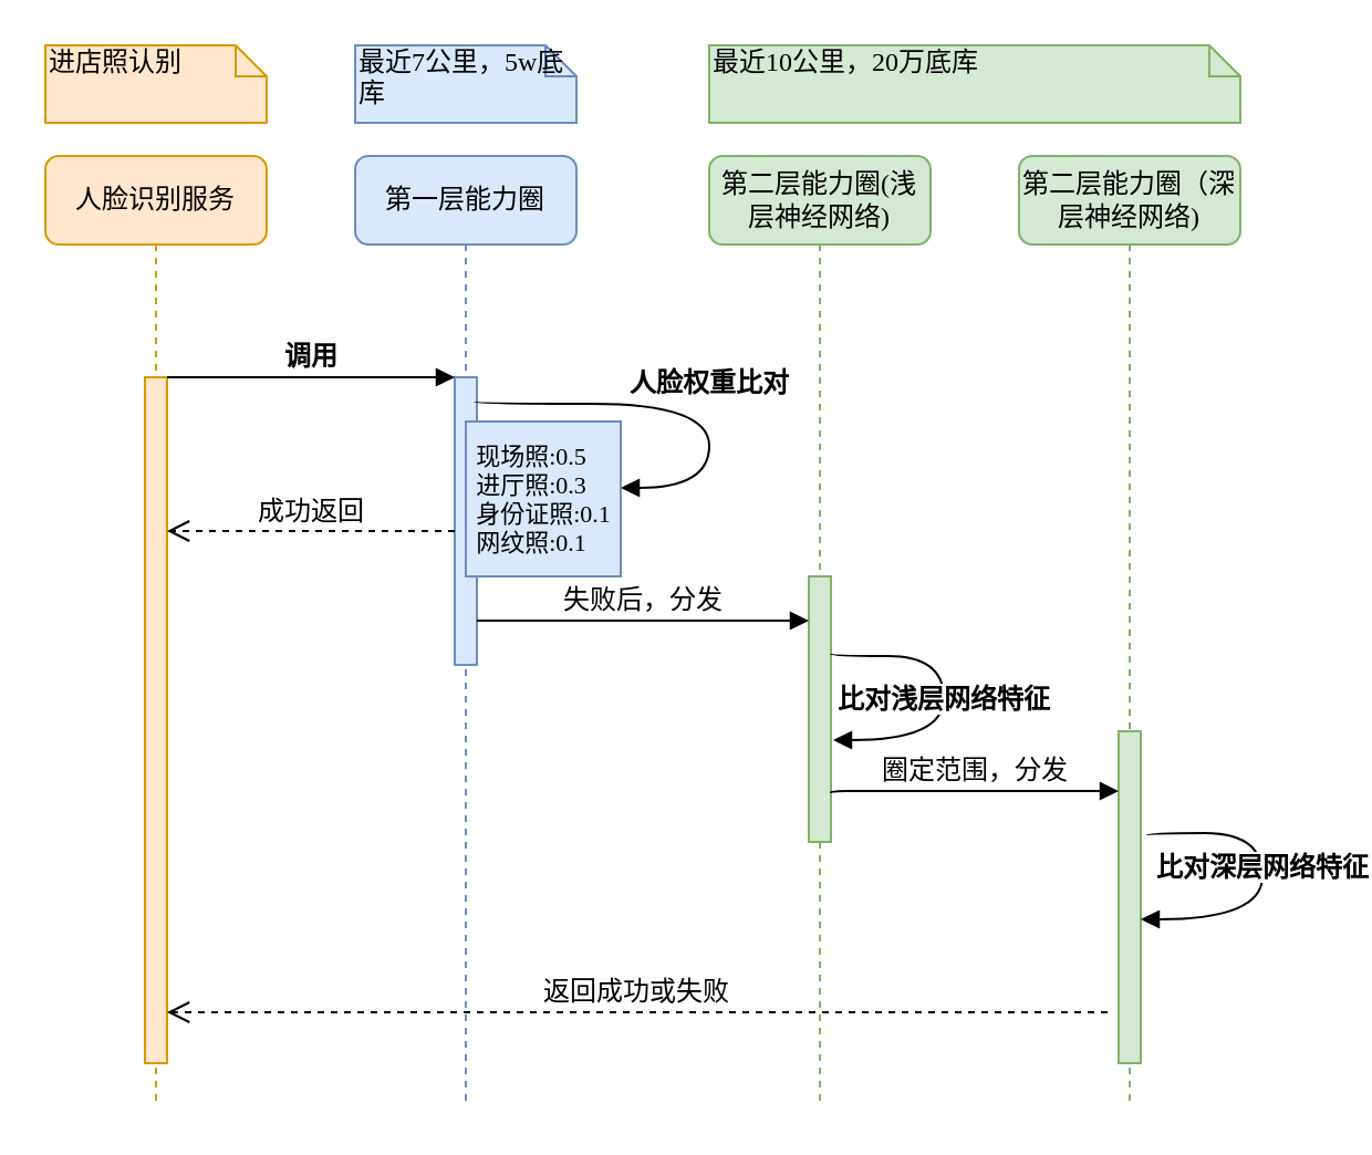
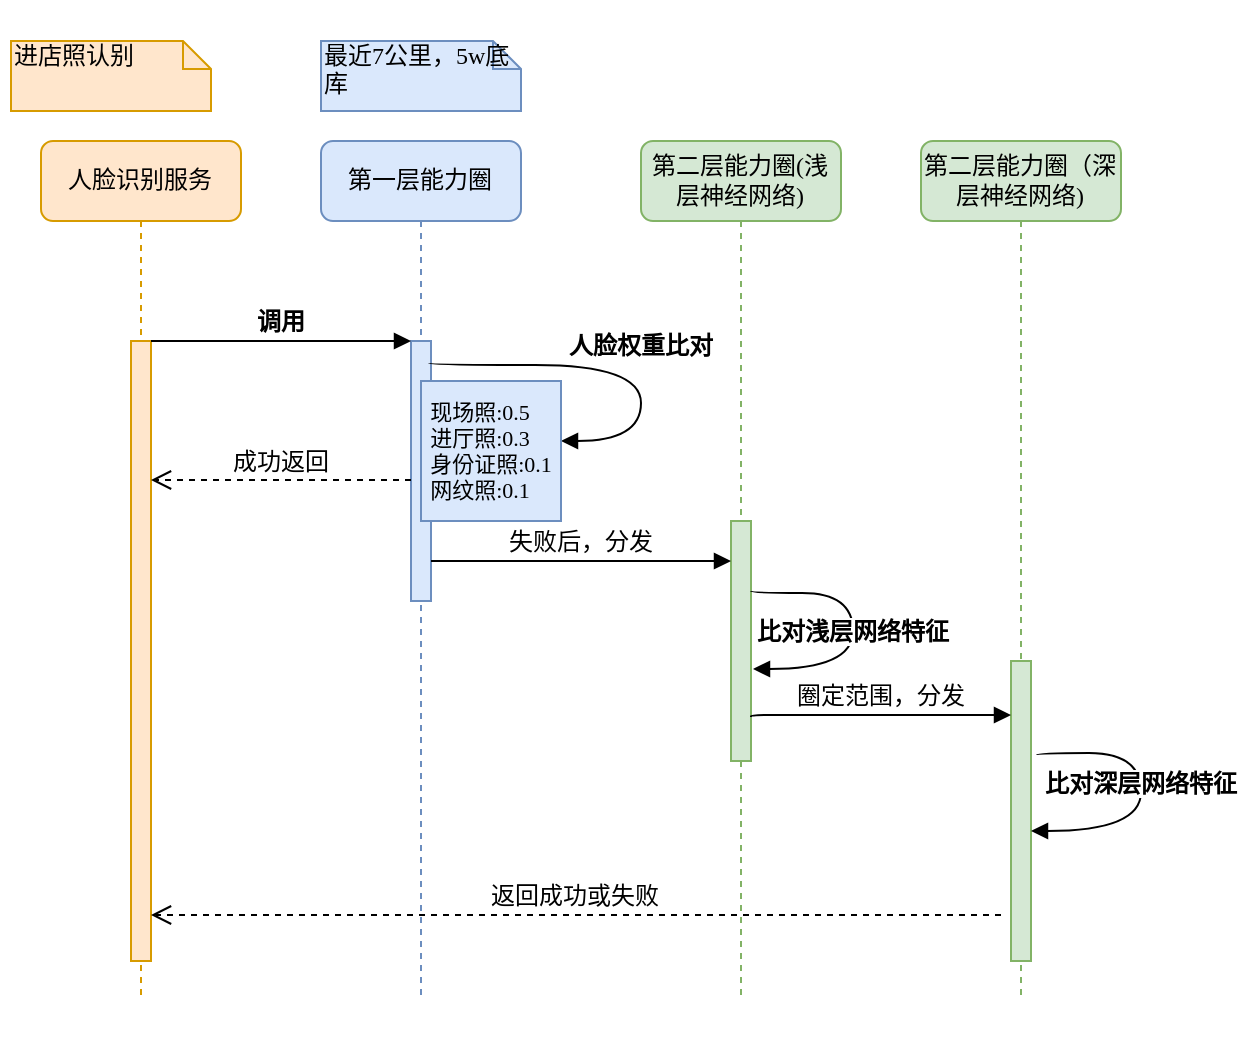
  <mxCell id="0" />
  <mxCell id="1" parent="0" />
  <mxCell id="2" value="第一层能力圈" style="shape=umlLifeline;perimeter=lifelinePerimeter;whiteSpace=wrap;html=1;container=1;collapsible=0;recursiveResize=0;outlineConnect=0;rounded=1;shadow=0;comic=0;labelBackgroundColor=none;strokeColor=#6c8ebf;strokeWidth=1;fillColor=#dae8fc;fontFamily=Verdana;fontSize=12;align=center;" parent="1" vertex="1"><mxGeometry x="160" y="70" width="100" height="430" as="geometry" /></mxCell>
  <mxCell id="3" value="" style="html=1;points=[];perimeter=orthogonalPerimeter;rounded=0;shadow=0;comic=0;labelBackgroundColor=none;strokeColor=#6c8ebf;strokeWidth=1;fillColor=#dae8fc;fontFamily=Verdana;fontSize=12;align=center;" parent="2" vertex="1"><mxGeometry x="45" y="100" width="10" height="130" as="geometry" /></mxCell>
  <mxCell id="4" value="第二层能力圈(浅层神经网络)" style="shape=umlLifeline;perimeter=lifelinePerimeter;whiteSpace=wrap;html=1;container=1;collapsible=0;recursiveResize=0;outlineConnect=0;rounded=1;shadow=0;comic=0;labelBackgroundColor=none;strokeColor=#82b366;strokeWidth=1;fillColor=#d5e8d4;fontFamily=Verdana;fontSize=12;align=center;" parent="1" vertex="1"><mxGeometry x="320" y="70" width="100" height="430" as="geometry" /></mxCell>
  <mxCell id="5" value="" style="html=1;points=[];perimeter=orthogonalPerimeter;rounded=0;shadow=0;comic=0;labelBackgroundColor=none;strokeColor=#82b366;strokeWidth=1;fillColor=#d5e8d4;fontFamily=Verdana;fontSize=12;align=center;" parent="4" vertex="1"><mxGeometry x="45" y="190" width="10" height="120" as="geometry" /></mxCell>
  <mxCell id="6" value="第二层能力圈（深层神经网络)" style="shape=umlLifeline;perimeter=lifelinePerimeter;whiteSpace=wrap;html=1;container=1;collapsible=0;recursiveResize=0;outlineConnect=0;rounded=1;shadow=0;comic=0;labelBackgroundColor=none;strokeColor=#82b366;strokeWidth=1;fillColor=#d5e8d4;fontFamily=Verdana;fontSize=12;align=center;" parent="1" vertex="1"><mxGeometry x="460" y="70" width="100" height="430" as="geometry" /></mxCell>
  <mxCell id="7" value="人脸识别服务" style="shape=umlLifeline;perimeter=lifelinePerimeter;whiteSpace=wrap;html=1;container=1;collapsible=0;recursiveResize=0;outlineConnect=0;rounded=1;shadow=0;comic=0;labelBackgroundColor=none;strokeColor=#d79b00;strokeWidth=1;fillColor=#ffe6cc;fontFamily=Verdana;fontSize=12;align=center;" parent="1" vertex="1"><mxGeometry x="20" y="70" width="100" height="430" as="geometry" /></mxCell>
  <mxCell id="8" value="" style="html=1;points=[];perimeter=orthogonalPerimeter;rounded=0;shadow=0;comic=0;labelBackgroundColor=none;strokeColor=#d79b00;strokeWidth=1;fillColor=#ffe6cc;fontFamily=Verdana;fontSize=12;align=center;" parent="7" vertex="1"><mxGeometry x="45" y="100" width="10" height="310" as="geometry" /></mxCell>
  <mxCell id="9" value="" style="html=1;points=[];perimeter=orthogonalPerimeter;rounded=0;shadow=0;comic=0;labelBackgroundColor=none;strokeColor=#82b366;strokeWidth=1;fillColor=#d5e8d4;fontFamily=Verdana;fontSize=12;align=center;" parent="1" vertex="1"><mxGeometry x="505" y="330" width="10" height="150" as="geometry" /></mxCell>
  <mxCell id="10" value="圈定范围，分发" style="html=1;verticalAlign=bottom;endArrow=block;labelBackgroundColor=none;fontFamily=Verdana;fontSize=12;edgeStyle=elbowEdgeStyle;elbow=vertical;exitX=1;exitY=0.256;exitDx=0;exitDy=0;exitPerimeter=0;entryX=0;entryY=0.411;entryDx=0;entryDy=0;entryPerimeter=0;" parent="1" edge="1"><mxGeometry relative="1" as="geometry"><mxPoint x="375" y="358" as="sourcePoint" /><Array as="points"><mxPoint x="440" y="357" /></Array><mxPoint x="505" y="357" as="targetPoint" /></mxGeometry></mxCell>
  <mxCell id="11" value="&lt;b&gt;调用&lt;/b&gt;" style="html=1;verticalAlign=bottom;endArrow=block;entryX=0;entryY=0;labelBackgroundColor=none;fontFamily=Verdana;fontSize=12;edgeStyle=elbowEdgeStyle;elbow=vertical;" parent="1" source="8" target="3" edge="1"><mxGeometry relative="1" as="geometry"><mxPoint x="140" y="180" as="sourcePoint" /></mxGeometry></mxCell>
  <mxCell id="12" value="失败后，分发" style="html=1;verticalAlign=bottom;endArrow=block;entryX=0;entryY=0;labelBackgroundColor=none;fontFamily=Verdana;fontSize=12;edgeStyle=elbowEdgeStyle;elbow=vertical;" parent="1" edge="1"><mxGeometry relative="1" as="geometry"><mxPoint x="215" y="280" as="sourcePoint" /><mxPoint x="365" y="280" as="targetPoint" /></mxGeometry></mxCell>
  <mxCell id="13" value="&lt;b&gt;比对深层网络特征&lt;/b&gt;" style="html=1;verticalAlign=bottom;endArrow=block;labelBackgroundColor=#ffffff;fontFamily=Verdana;fontSize=12;elbow=vertical;edgeStyle=orthogonalEdgeStyle;curved=1;exitX=1.3;exitY=0.315;exitPerimeter=0;exitDx=0;exitDy=0;" parent="1" edge="1"><mxGeometry x="0.065" relative="1" as="geometry"><mxPoint x="518" y="377" as="sourcePoint" /><mxPoint x="515" y="415" as="targetPoint" /><Array as="points"><mxPoint x="518" y="376" /><mxPoint x="570" y="376" /><mxPoint x="570" y="415" /></Array><mxPoint as="offset" /></mxGeometry></mxCell>
- <mxCell id="14" value="进店照认别" style="shape=note;whiteSpace=wrap;html=1;size=14;verticalAlign=top;align=left;spacingTop=-6;rounded=0;shadow=0;comic=0;labelBackgroundColor=none;strokeColor=#d79b00;strokeWidth=1;fillColor=#ffe6cc;fontFamily=Verdana;fontSize=12;" parent="1" vertex="1"><mxGeometry x="20" y="20" width="100" height="35" as="geometry" /></mxCell>
+ <mxCell id="14" value="进店照认别" style="shape=note;whiteSpace=wrap;html=1;size=14;verticalAlign=top;align=left;spacingTop=-6;rounded=0;shadow=0;comic=0;labelBackgroundColor=none;strokeColor=#d79b00;strokeWidth=1;fillColor=#ffe6cc;fontFamily=Verdana;fontSize=12;" parent="1" vertex="1"><mxGeometry x="5" y="20" width="100" height="35" as="geometry" /></mxCell>
  <mxCell id="15" value="最近7公里，5w&lt;span&gt;底库&lt;/span&gt;" style="shape=note;whiteSpace=wrap;html=1;size=14;verticalAlign=top;align=left;spacingTop=-6;rounded=0;shadow=0;comic=0;labelBackgroundColor=none;strokeColor=#6c8ebf;strokeWidth=1;fillColor=#dae8fc;fontFamily=Verdana;fontSize=12;" parent="1" vertex="1"><mxGeometry x="160" y="20" width="100" height="35" as="geometry" /></mxCell>
- <mxCell id="16" value="最近10公里，20万底库" style="shape=note;whiteSpace=wrap;html=1;size=14;verticalAlign=top;align=left;spacingTop=-6;rounded=0;shadow=0;comic=0;labelBackgroundColor=none;strokeColor=#82b366;strokeWidth=1;fillColor=#d5e8d4;fontFamily=Verdana;fontSize=12;" parent="1" vertex="1"><mxGeometry x="320" y="20" width="240" height="35" as="geometry" /></mxCell>
  <mxCell id="17" value="&lt;b&gt;人脸权重比对&lt;/b&gt;" style="html=1;verticalAlign=bottom;endArrow=block;labelBackgroundColor=#ffffff;fontFamily=Verdana;fontSize=12;elbow=vertical;edgeStyle=orthogonalEdgeStyle;curved=1;exitX=0.08;exitY=0.033;exitDx=0;exitDy=0;exitPerimeter=0;" edge="1" parent="1"><mxGeometry x="0.159" relative="1" as="geometry"><mxPoint x="214" y="181" as="sourcePoint" /><mxPoint x="280" y="220" as="targetPoint" /><Array as="points"><mxPoint x="214" y="182" /><mxPoint x="320" y="182" /><mxPoint x="320" y="220" /></Array><mxPoint as="offset" /></mxGeometry></mxCell>
  <mxCell id="18" value="成功返回" style="html=1;verticalAlign=bottom;endArrow=open;dashed=1;endSize=8;labelBackgroundColor=none;fontFamily=Verdana;fontSize=12;edgeStyle=elbowEdgeStyle;elbow=vertical;" edge="1" parent="1"><mxGeometry relative="1" as="geometry"><mxPoint x="75" y="239.5" as="targetPoint" /><Array as="points"><mxPoint x="150" y="239.5" /><mxPoint x="180" y="239.5" /></Array><mxPoint x="205" y="239.5" as="sourcePoint" /></mxGeometry></mxCell>
  <mxCell id="19" value="&lt;b&gt;比对浅层网络特征&lt;/b&gt;" style="html=1;verticalAlign=bottom;endArrow=block;labelBackgroundColor=#ffffff;fontFamily=Verdana;fontSize=12;elbow=vertical;edgeStyle=orthogonalEdgeStyle;curved=1;entryX=1;entryY=0.286;entryPerimeter=0;exitX=0.08;exitY=0.033;exitDx=0;exitDy=0;exitPerimeter=0;" edge="1" parent="1"><mxGeometry x="0.159" relative="1" as="geometry"><mxPoint x="375" y="295" as="sourcePoint" /><mxPoint x="376" y="334" as="targetPoint" /><Array as="points"><mxPoint x="375" y="296" /><mxPoint x="426" y="296" /><mxPoint x="426" y="334" /></Array><mxPoint as="offset" /></mxGeometry></mxCell>
  <mxCell id="20" value="返回成功或失败" style="html=1;verticalAlign=bottom;endArrow=open;dashed=1;endSize=8;labelBackgroundColor=none;fontFamily=Verdana;fontSize=12;edgeStyle=elbowEdgeStyle;elbow=vertical;" edge="1" parent="1"><mxGeometry relative="1" as="geometry"><mxPoint x="75" y="457" as="targetPoint" /><Array as="points"><mxPoint x="201" y="457" /><mxPoint x="231" y="457" /></Array><mxPoint x="500" y="457" as="sourcePoint" /></mxGeometry></mxCell>
  <mxCell id="21" value="&lt;div style=&quot;text-align: justify&quot;&gt;&lt;span style=&quot;font-size: 11px ; text-align: left&quot;&gt;现场照:0.5&lt;/span&gt;&lt;/div&gt;&lt;span style=&quot;text-align: left ; font-size: 11px&quot;&gt;&lt;div style=&quot;text-align: justify&quot;&gt;&lt;span&gt;进厅照:0.3&lt;/span&gt;&lt;/div&gt;&lt;/span&gt;&lt;blockquote style=&quot;margin: 0 0 0 40px ; border: none ; padding: 0px&quot;&gt;&lt;/blockquote&gt;&lt;span style=&quot;font-size: 11px ; text-align: left&quot;&gt;&lt;div style=&quot;text-align: justify&quot;&gt;&lt;span&gt;身份证照:0.1&lt;/span&gt;&lt;/div&gt;&lt;/span&gt;&lt;span style=&quot;font-size: 11px ; text-align: left&quot;&gt;&lt;div style=&quot;text-align: justify&quot;&gt;&lt;span&gt;网纹照:0.1&lt;/span&gt;&lt;/div&gt;&lt;/span&gt;" style="html=1;points=[];perimeter=orthogonalPerimeter;rounded=0;shadow=0;comic=0;labelBackgroundColor=none;strokeColor=#6c8ebf;strokeWidth=1;fillColor=#dae8fc;fontFamily=Verdana;fontSize=12;align=center;" vertex="1" parent="1"><mxGeometry x="210" y="190" width="70" height="70" as="geometry" /></mxCell>
